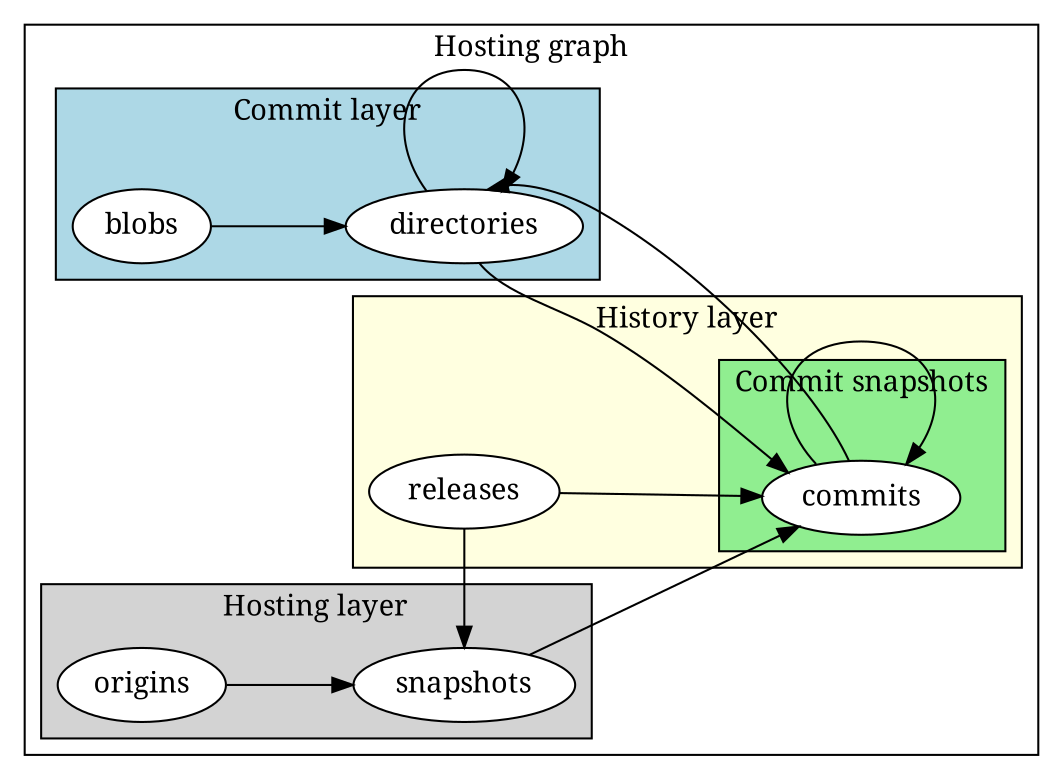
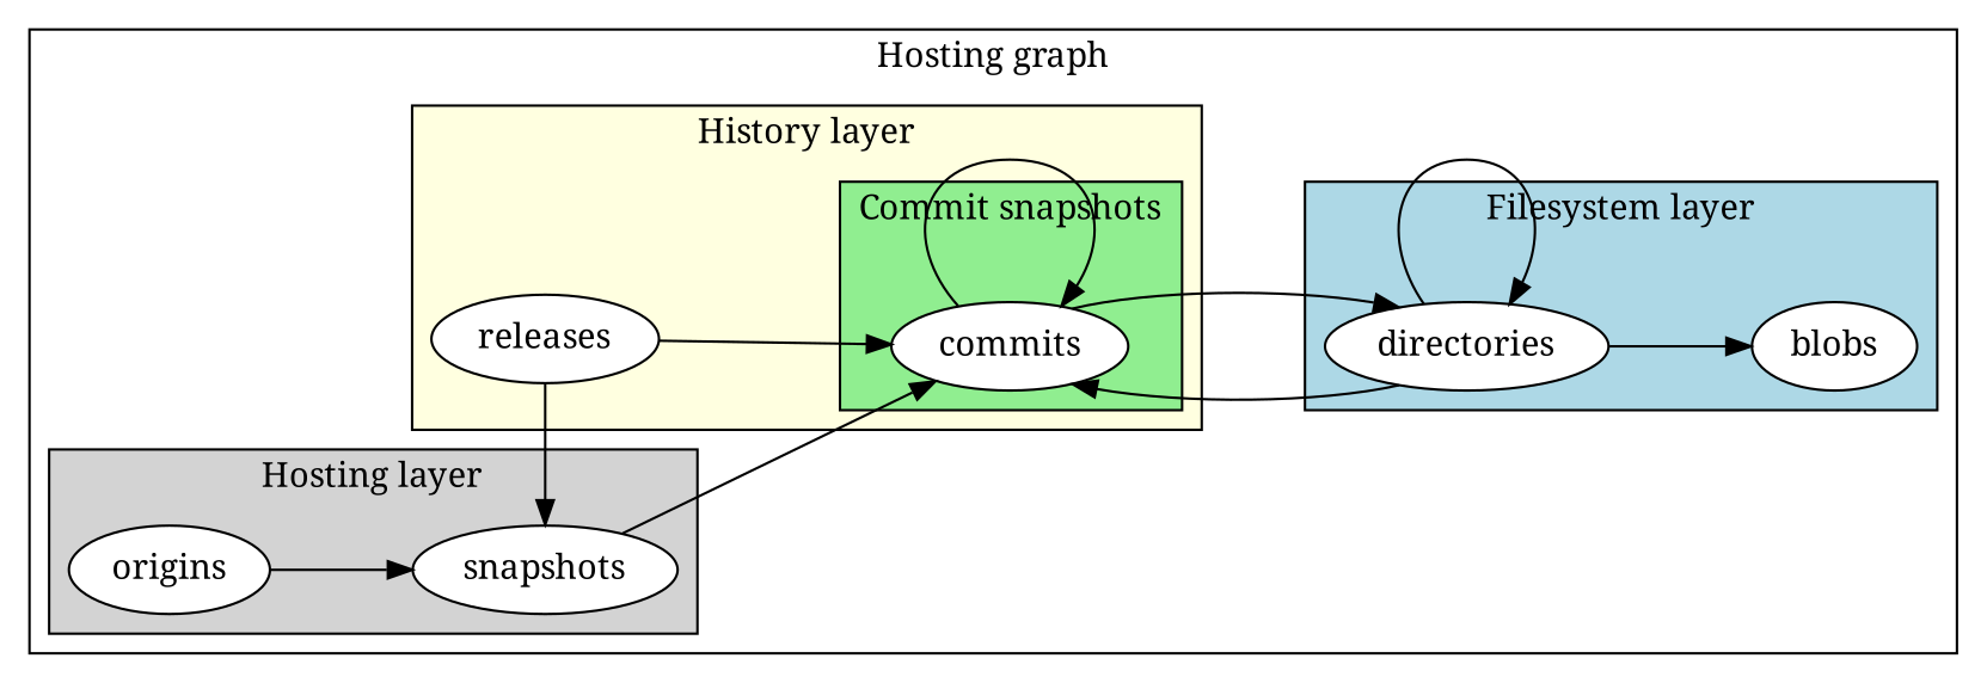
  digraph {
    fontname="Noto Serif"
    nodesep=0.8
    rankdir=LR
    ranksep=0.8
    splines=true
    node [fillcolor=white fontname="Noto Serif" style=filled]
    edge [fontname="Noto Serif"]
    n1 [label=blobs]
    n2 [label=directories]
    n3 [label=commits]
    n4 [label=releases]
    n5 [label=origins]
    n6 [label=snapshots]
    subgraph cluster_1 {
      label="Hosting graph"
      subgraph cluster_2 {
        fillcolor=lightblue
-       label="Commit layer"
+       label="Filesystem layer"
        style=filled
        n1
        n2
      }
      subgraph cluster_3 {
        fillcolor=lightyellow
        label="History layer"
        style=filled
        n4
        subgraph cluster_4 {
          fillcolor=lightgreen
          label="Commit snapshots"
          style=filled
          n3
        }
      }
      subgraph cluster_5 {
        fillcolor=lightgray
        label="Hosting layer"
        style=filled
        n5
        n6
      }
    }
-   n1 -> n2
+   n2 -> n1
    n2 -> n2
    n2 -> n3
    n3 -> n2
    n3 -> n3
    n4 -> n3
    n4 -> n6
    n5 -> n6
    n6 -> n3
  }
